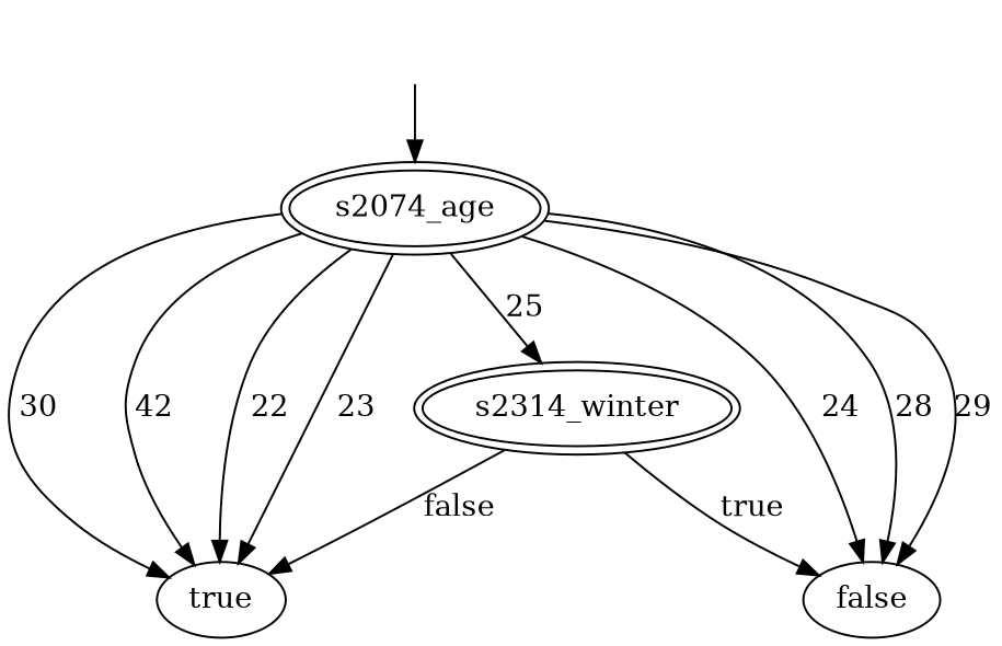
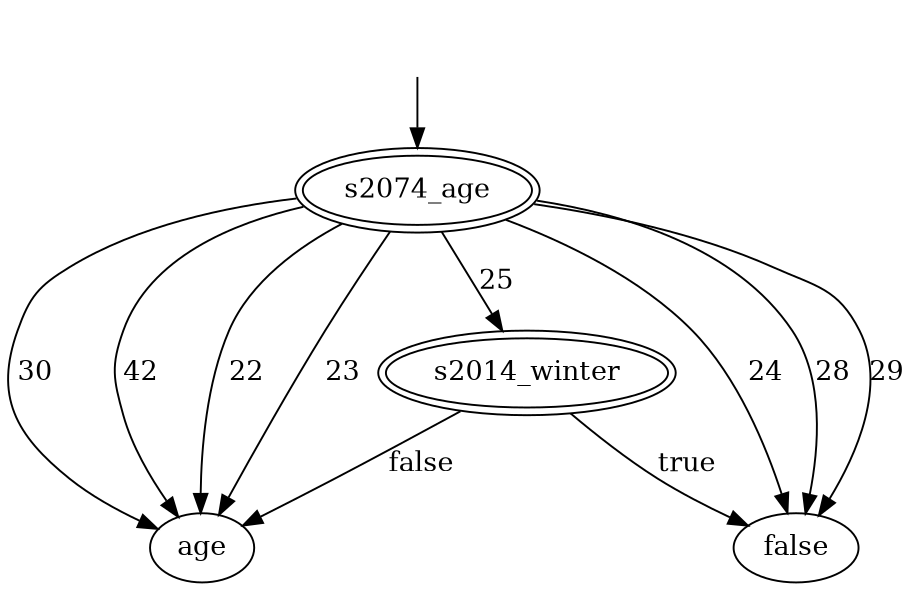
  digraph {
    node0 [style=invis]
    n2 [label=s2074_age peripheries=2]
-   n3 [label=true]
+   n3 [label=age]
    n4 [label=false]
-   n5 [label=s2314_winter peripheries=2]
+   n5 [label=s2014_winter peripheries=2]
    node0 -> n2
    n2 -> n3 [label=30]
    n2 -> n3 [label=42]
    n2 -> n3 [label=22]
    n2 -> n3 [label=23]
    n2 -> n4 [label=24]
    n2 -> n4 [label=28]
    n2 -> n4 [label=29]
    n2 -> n5 [label=25]
    n5 -> n3 [label=false]
    n5 -> n4 [label=true]
  }
